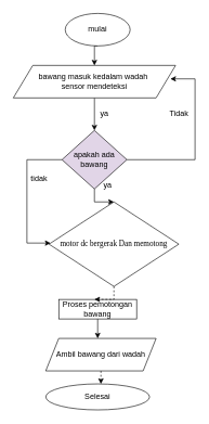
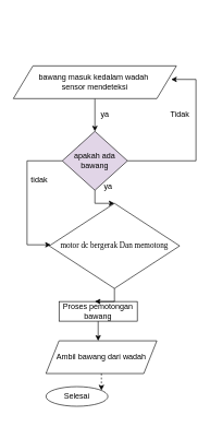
  <mxCell id="0" />
  <mxCell id="1" parent="0" />
- <mxCell id="2" style="edgeStyle=orthogonalEdgeStyle;rounded=0;orthogonalLoop=1;jettySize=auto;html=1;exitX=0.5;exitY=1;exitDx=0;exitDy=0;entryX=0.5;entryY=0;entryDx=0;entryDy=0;" edge="1" parent="1" source="3" target="5"><mxGeometry relative="1" as="geometry" /></mxCell>
- <mxCell id="3" value="mulai" style="ellipse;whiteSpace=wrap;html=1;" vertex="1" parent="1"><mxGeometry x="100" y="20" width="100" height="50" as="geometry" /></mxCell>
  <mxCell id="4" style="edgeStyle=orthogonalEdgeStyle;rounded=0;orthogonalLoop=1;jettySize=auto;html=1;entryX=0.5;entryY=0;entryDx=0;entryDy=0;" edge="1" parent="1" source="5" target="10"><mxGeometry relative="1" as="geometry" /></mxCell>
  <mxCell id="5" value="bawang masuk kedalam wadah&amp;nbsp;&lt;div&gt;sensor mendeteksi&lt;/div&gt;" style="shape=parallelogram;perimeter=parallelogramPerimeter;whiteSpace=wrap;html=1;fixedSize=1;size=30;" vertex="1" parent="1"><mxGeometry x="20" y="100" width="250" height="50" as="geometry" /></mxCell>
  <mxCell id="6" style="edgeStyle=orthogonalEdgeStyle;rounded=0;orthogonalLoop=1;jettySize=auto;html=1;exitX=0.5;exitY=1;exitDx=0;exitDy=0;" edge="1" parent="1" source="5" target="5"><mxGeometry relative="1" as="geometry" /></mxCell>
  <mxCell id="7" style="edgeStyle=orthogonalEdgeStyle;rounded=0;orthogonalLoop=1;jettySize=auto;html=1;exitX=0.5;exitY=1;exitDx=0;exitDy=0;" edge="1" parent="1" source="10" target="11"><mxGeometry relative="1" as="geometry"><mxPoint x="100" y="350" as="targetPoint" /></mxGeometry></mxCell>
  <mxCell id="8" style="edgeStyle=orthogonalEdgeStyle;rounded=0;orthogonalLoop=1;jettySize=auto;html=1;entryX=0.968;entryY=0.413;entryDx=0;entryDy=0;entryPerimeter=0;" edge="1" parent="1" source="10" target="5"><mxGeometry relative="1" as="geometry"><mxPoint x="350" y="120" as="targetPoint" /><Array as="points"><mxPoint x="300" y="245" /><mxPoint x="300" y="121" /></Array></mxGeometry></mxCell>
  <mxCell id="9" value="" style="edgeStyle=orthogonalEdgeStyle;rounded=0;orthogonalLoop=1;jettySize=auto;html=1;entryX=0.012;entryY=0.487;entryDx=0;entryDy=0;entryPerimeter=0;" edge="1" parent="1" source="10" target="11"><mxGeometry relative="1" as="geometry"><mxPoint x="40" y="350" as="targetPoint" /><Array as="points"><mxPoint x="41" y="245" /><mxPoint x="41" y="373" /></Array></mxGeometry></mxCell>
  <mxCell id="10" value="apakah ada bawang" style="rhombus;whiteSpace=wrap;html=1;fillColor=#e1d5e7;" vertex="1" parent="1"><mxGeometry x="95" y="200" width="100" height="90" as="geometry" /></mxCell>
  <mxCell id="11" value="&lt;h4 style=&quot;&quot;&gt;&lt;span style=&quot;background-color: transparent; color: light-dark(rgb(0, 0, 0), rgb(255, 255, 255)); font-weight: normal;&quot;&gt;&lt;font face=&quot;Times New Roman&quot;&gt;motor dc bergerak Dan memotong&lt;/font&gt;&lt;/span&gt;&lt;/h4&gt;" style="rhombus;whiteSpace=wrap;html=1;align=center;" vertex="1" parent="1"><mxGeometry x="75" y="310" width="200" height="130" as="geometry" /></mxCell>
  <mxCell id="12" value="Tidak" style="text;html=1;align=center;verticalAlign=middle;resizable=0;points=[];autosize=1;strokeColor=none;fillColor=none;" vertex="1" parent="1"><mxGeometry x="250" y="160" width="50" height="30" as="geometry" /></mxCell>
  <mxCell id="13" value="tidak" style="text;html=1;align=center;verticalAlign=middle;whiteSpace=wrap;rounded=0;" vertex="1" parent="1"><mxGeometry x="30" y="260" width="60" height="30" as="geometry" /></mxCell>
  <mxCell id="14" value="ya" style="text;html=1;align=center;verticalAlign=middle;resizable=0;points=[];autosize=1;strokeColor=none;fillColor=none;" vertex="1" parent="1"><mxGeometry x="145" y="270" width="40" height="30" as="geometry" /></mxCell>
  <mxCell id="15" value="ya" style="text;html=1;align=center;verticalAlign=middle;resizable=0;points=[];autosize=1;strokeColor=none;fillColor=none;" vertex="1" parent="1"><mxGeometry x="140" y="160" width="40" height="30" as="geometry" /></mxCell>
  <mxCell id="16" value="" style="edgeStyle=orthogonalEdgeStyle;rounded=0;orthogonalLoop=1;jettySize=auto;html=1;" edge="1" parent="1" source="17" target="20"><mxGeometry relative="1" as="geometry"><Array as="points"><mxPoint x="150" y="570" /><mxPoint x="150" y="570" /></Array></mxGeometry></mxCell>
  <mxCell id="17" value="Proses pemotongan bawang" style="rounded=0;whiteSpace=wrap;html=1;" vertex="1" parent="1"><mxGeometry x="90" y="460" width="120" height="30" as="geometry" /></mxCell>
- <mxCell id="18" style="edgeStyle=orthogonalEdgeStyle;rounded=0;orthogonalLoop=1;jettySize=auto;html=1;entryX=0.458;entryY=0;entryDx=0;entryDy=0;entryPerimeter=0;dashed=1;" edge="1" parent="1" source="11" target="17"><mxGeometry relative="1" as="geometry" /></mxCell>
+ <mxCell id="18" style="edgeStyle=orthogonalEdgeStyle;rounded=0;orthogonalLoop=1;jettySize=auto;html=1;entryX=0.458;entryY=0;entryDx=0;entryDy=0;entryPerimeter=0;" edge="1" parent="1" source="11" target="17"><mxGeometry relative="1" as="geometry" /></mxCell>
  <mxCell id="19" value="" style="edgeStyle=orthogonalEdgeStyle;rounded=0;orthogonalLoop=1;jettySize=auto;html=1;dashed=1;" edge="1" parent="1" source="20" target="21"><mxGeometry relative="1" as="geometry"><Array as="points"><mxPoint x="150" y="590" /><mxPoint x="150" y="590" /></Array></mxGeometry></mxCell>
  <mxCell id="20" value="Ambil bawang dari wadah" style="shape=parallelogram;perimeter=parallelogramPerimeter;whiteSpace=wrap;html=1;fixedSize=1;" vertex="1" parent="1"><mxGeometry x="70" y="520" width="170" height="50" as="geometry" /></mxCell>
- <mxCell id="21" value="Selesai" style="ellipse;whiteSpace=wrap;html=1;" vertex="1" parent="1"><mxGeometry x="70" y="590" width="160" height="40" as="geometry" /></mxCell>
+ <mxCell id="21" value="Selesai" style="ellipse;whiteSpace=wrap;html=1;" vertex="1" parent="1"><mxGeometry x="70" y="590" width="95" height="30" as="geometry" /></mxCell>
